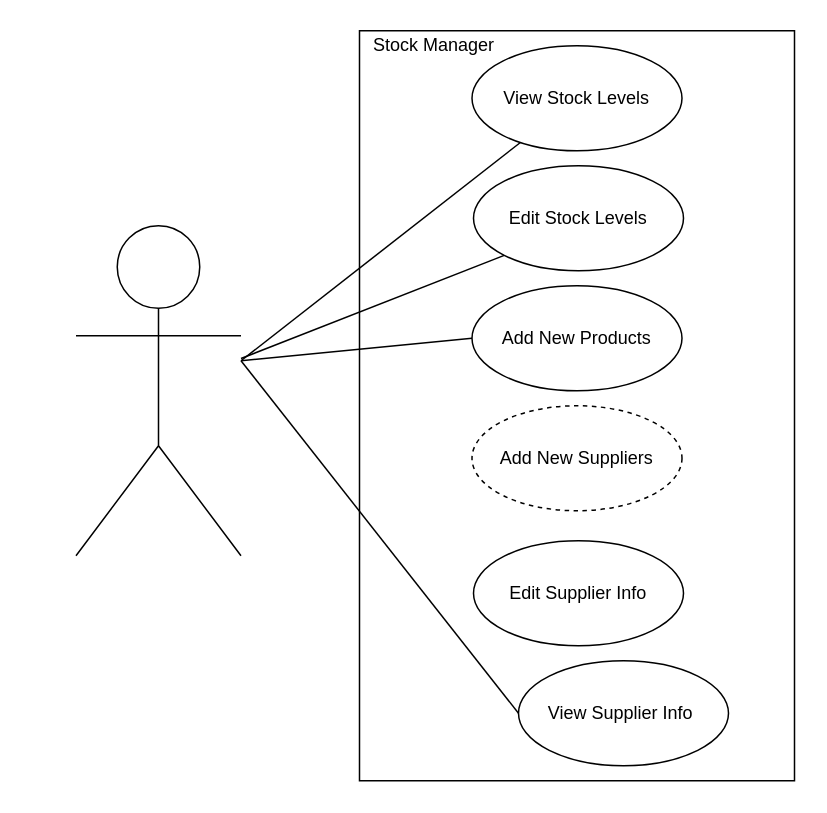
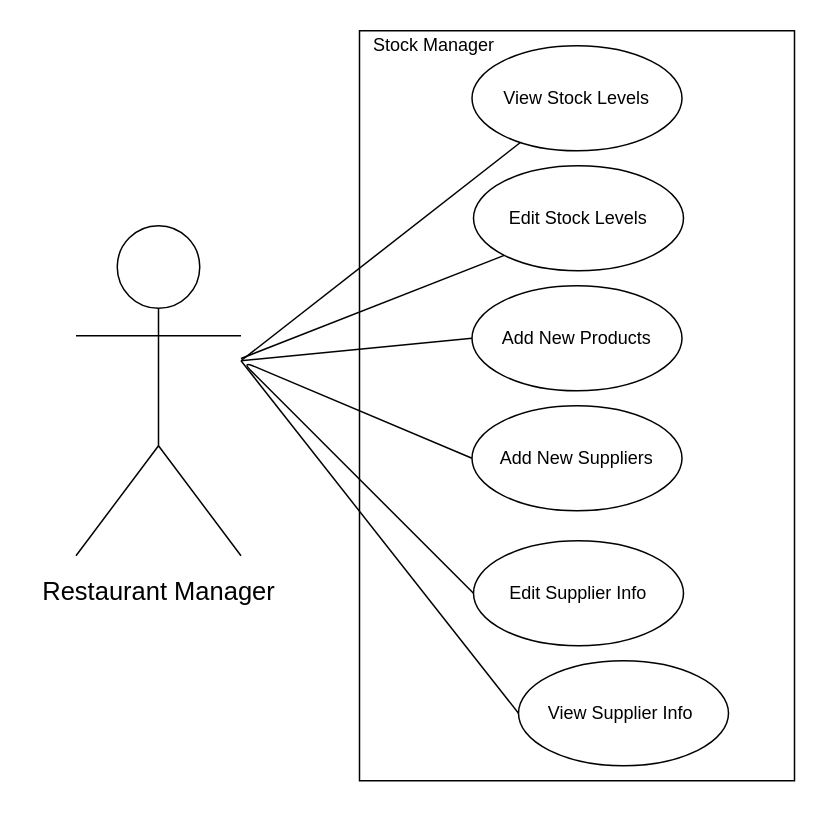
  <mxCell id="0" />
  <mxCell id="1" parent="0" />
  <mxCell id="2" value="" style="rounded=0;whiteSpace=wrap;html=1;" vertex="1" parent="1"><mxGeometry x="239" y="20" width="290" height="500" as="geometry" /></mxCell>
- <mxCell id="3" value="Add New Suppliers" style="ellipse;whiteSpace=wrap;html=1;dashed=1;" vertex="1" parent="1"><mxGeometry x="314" y="270" width="140" height="70" as="geometry" /></mxCell>
+ <mxCell id="3" value="Add New Suppliers" style="ellipse;whiteSpace=wrap;html=1;" vertex="1" parent="1"><mxGeometry x="314" y="270" width="140" height="70" as="geometry" /></mxCell>
  <mxCell id="4" value="Add New Products" style="ellipse;whiteSpace=wrap;html=1;" vertex="1" parent="1"><mxGeometry x="314" y="190" width="140" height="70" as="geometry" /></mxCell>
  <mxCell id="5" value="Edit Stock Levels" style="ellipse;whiteSpace=wrap;html=1;" vertex="1" parent="1"><mxGeometry x="315" y="110" width="140" height="70" as="geometry" /></mxCell>
  <mxCell id="6" value="View Supplier Info&amp;nbsp;" style="ellipse;whiteSpace=wrap;html=1;" vertex="1" parent="1"><mxGeometry x="345" y="440" width="140" height="70" as="geometry" /></mxCell>
  <mxCell id="7" value="View Stock Levels" style="ellipse;whiteSpace=wrap;html=1;" vertex="1" parent="1"><mxGeometry x="314" y="30" width="140" height="70" as="geometry" /></mxCell>
  <mxCell id="8" value="Actor" style="shape=umlActor;verticalLabelPosition=top;verticalAlign=bottom;html=1;fontSize=17;sketch=0;shadow=0;container=1;labelPosition=left;align=right;fontStyle=0;fontFamily=Helvetica;horizontal=1;textOpacity=0;" vertex="1" parent="1"><mxGeometry x="50" y="150" width="110" height="220" as="geometry"><mxRectangle x="80" y="140" width="70" height="30" as="alternateBounds" /></mxGeometry></mxCell>
+ <mxCell id="9" value="Restaurant Manager" style="text;html=1;align=center;verticalAlign=middle;resizable=0;points=[];autosize=1;fontSize=17;fontFamily=Helvetica;" vertex="1" parent="1"><mxGeometry x="20" y="380" width="170" height="30" as="geometry" /></mxCell>
  <mxCell id="10" value="Edit Supplier Info" style="ellipse;whiteSpace=wrap;html=1;shadow=0;sketch=0;fontFamily=Helvetica;fontSize=12;align=center;" vertex="1" parent="1"><mxGeometry x="315" y="360" width="140" height="70" as="geometry" /></mxCell>
  <mxCell id="11" value="Stock Manager&amp;nbsp;" style="text;html=1;align=center;verticalAlign=middle;resizable=0;points=[];autosize=1;fontSize=12;fontFamily=Helvetica;" vertex="1" parent="1"><mxGeometry x="240" y="20" width="100" height="20" as="geometry" /></mxCell>
  <mxCell id="12" value="" style="endArrow=none;html=1;fontFamily=Helvetica;fontSize=12;entryX=0;entryY=1;entryDx=0;entryDy=0;" edge="1" parent="1" source="8" target="5"><mxGeometry width="50" height="50" relative="1" as="geometry"><mxPoint x="310" y="220" as="sourcePoint" /><mxPoint x="360" y="170" as="targetPoint" /></mxGeometry></mxCell>
  <mxCell id="13" value="" style="endArrow=none;html=1;fontFamily=Helvetica;fontSize=12;" edge="1" parent="1" target="7"><mxGeometry width="50" height="50" relative="1" as="geometry"><mxPoint x="160" y="240" as="sourcePoint" /><mxPoint x="210" y="190" as="targetPoint" /></mxGeometry></mxCell>
  <mxCell id="14" value="" style="endArrow=none;html=1;fontFamily=Helvetica;fontSize=12;entryX=0;entryY=0.5;entryDx=0;entryDy=0;" edge="1" parent="1" target="4"><mxGeometry width="50" height="50" relative="1" as="geometry"><mxPoint x="160" y="240" as="sourcePoint" /><mxPoint x="230" y="220" as="targetPoint" /></mxGeometry></mxCell>
+ <mxCell id="15" value="" style="endArrow=none;html=1;fontFamily=Helvetica;fontSize=12;exitX=0;exitY=0.5;exitDx=0;exitDy=0;entryX=0;entryY=0.5;entryDx=0;entryDy=0;" edge="1" parent="1" source="10" target="3"><mxGeometry width="50" height="50" relative="1" as="geometry"><mxPoint x="310" y="360" as="sourcePoint" /><mxPoint x="360" y="310" as="targetPoint" /><Array as="points"><mxPoint x="160" y="240" /></Array></mxGeometry></mxCell>
  <mxCell id="16" value="" style="endArrow=none;html=1;fontFamily=Helvetica;fontSize=12;exitX=0;exitY=0.5;exitDx=0;exitDy=0;" edge="1" parent="1" source="6"><mxGeometry width="50" height="50" relative="1" as="geometry"><mxPoint x="110" y="290" as="sourcePoint" /><mxPoint x="160" y="240" as="targetPoint" /></mxGeometry></mxCell>
